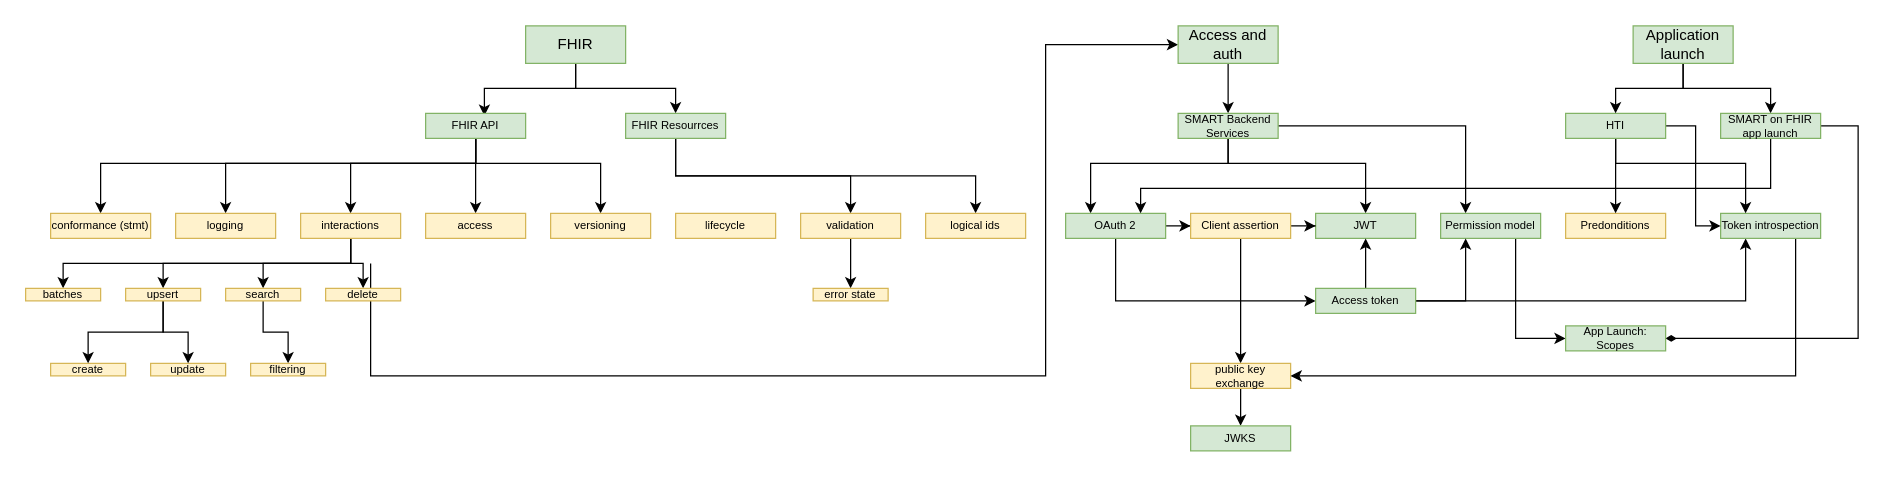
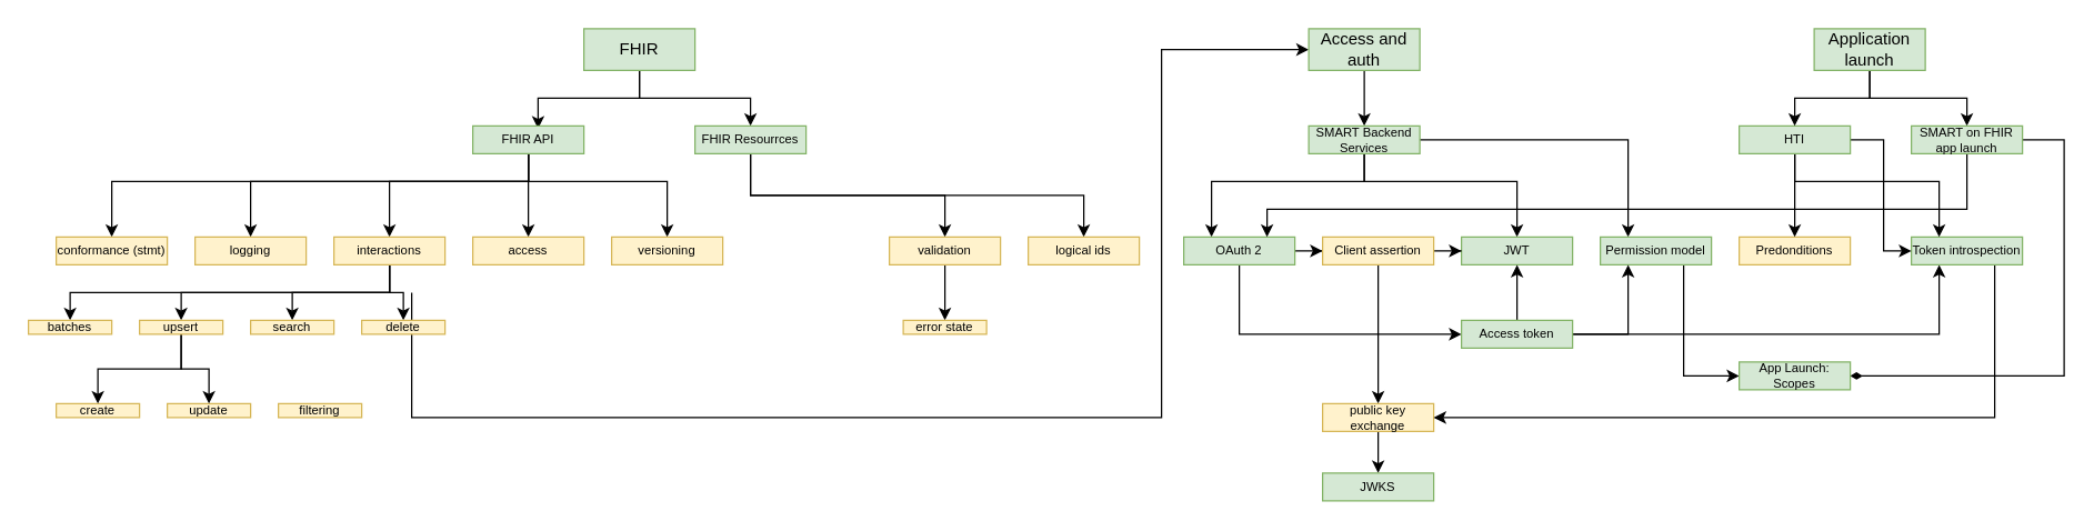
  <mxCell id="0" />
  <mxCell id="1" parent="0" />
  <mxCell id="2" style="edgeStyle=orthogonalEdgeStyle;rounded=0;orthogonalLoop=1;jettySize=auto;html=1;entryX=0.588;entryY=0.1;entryDx=0;entryDy=0;entryPerimeter=0;fontSize=9;" parent="1" source="4" target="10" edge="1"><mxGeometry relative="1" as="geometry" /></mxCell>
  <mxCell id="3" style="edgeStyle=orthogonalEdgeStyle;rounded=0;orthogonalLoop=1;jettySize=auto;html=1;entryX=0.5;entryY=0;entryDx=0;entryDy=0;fontSize=9;" parent="1" source="4" target="13" edge="1"><mxGeometry relative="1" as="geometry" /></mxCell>
  <mxCell id="4" value="FHIR" style="rounded=0;whiteSpace=wrap;html=1;fillColor=#d5e8d4;strokeColor=#82b366;" parent="1" vertex="1"><mxGeometry x="420" y="20" width="80" height="30" as="geometry" /></mxCell>
  <mxCell id="5" style="edgeStyle=orthogonalEdgeStyle;rounded=0;orthogonalLoop=1;jettySize=auto;html=1;entryX=0.5;entryY=0;entryDx=0;entryDy=0;fontSize=9;" parent="1" source="10" target="23" edge="1"><mxGeometry relative="1" as="geometry"><Array as="points"><mxPoint x="380" y="130" /><mxPoint x="480" y="130" /></Array></mxGeometry></mxCell>
  <mxCell id="6" style="edgeStyle=orthogonalEdgeStyle;rounded=0;orthogonalLoop=1;jettySize=auto;html=1;entryX=0.5;entryY=0;entryDx=0;entryDy=0;fontSize=9;" parent="1" source="10" target="22" edge="1"><mxGeometry relative="1" as="geometry" /></mxCell>
  <mxCell id="7" style="edgeStyle=orthogonalEdgeStyle;rounded=0;orthogonalLoop=1;jettySize=auto;html=1;entryX=0.5;entryY=0;entryDx=0;entryDy=0;fontSize=9;" parent="1" source="10" target="20" edge="1"><mxGeometry relative="1" as="geometry"><Array as="points"><mxPoint x="380" y="130" /><mxPoint x="280" y="130" /></Array></mxGeometry></mxCell>
  <mxCell id="8" style="edgeStyle=orthogonalEdgeStyle;rounded=0;orthogonalLoop=1;jettySize=auto;html=1;fontSize=9;" parent="1" source="10" target="15" edge="1"><mxGeometry relative="1" as="geometry"><Array as="points"><mxPoint x="380" y="130" /><mxPoint x="180" y="130" /></Array></mxGeometry></mxCell>
  <mxCell id="9" style="edgeStyle=orthogonalEdgeStyle;rounded=0;orthogonalLoop=1;jettySize=auto;html=1;entryX=0.5;entryY=0;entryDx=0;entryDy=0;fontSize=9;" parent="1" source="10" target="14" edge="1"><mxGeometry relative="1" as="geometry"><Array as="points"><mxPoint x="380" y="130" /><mxPoint x="80" y="130" /></Array></mxGeometry></mxCell>
  <mxCell id="10" value="&lt;font style=&quot;font-size: 9px;&quot;&gt;FHIR API&lt;/font&gt;" style="rounded=0;whiteSpace=wrap;html=1;fillColor=#d5e8d4;strokeColor=#82b366;fontSize=9;" parent="1" vertex="1"><mxGeometry x="340" y="90" width="80" height="20" as="geometry" /></mxCell>
  <mxCell id="11" style="edgeStyle=orthogonalEdgeStyle;rounded=0;orthogonalLoop=1;jettySize=auto;html=1;entryX=0.5;entryY=0;entryDx=0;entryDy=0;fontSize=9;" parent="1" source="13" target="26" edge="1"><mxGeometry relative="1" as="geometry"><Array as="points"><mxPoint x="540" y="140" /><mxPoint x="680" y="140" /></Array></mxGeometry></mxCell>
  <mxCell id="12" style="edgeStyle=orthogonalEdgeStyle;rounded=0;orthogonalLoop=1;jettySize=auto;html=1;fontSize=9;" parent="1" source="13" target="27" edge="1"><mxGeometry relative="1" as="geometry"><Array as="points"><mxPoint x="540" y="140" /><mxPoint x="780" y="140" /></Array></mxGeometry></mxCell>
  <mxCell id="13" value="&lt;font style=&quot;font-size: 9px;&quot;&gt;FHIR Resourrces&lt;/font&gt;" style="rounded=0;whiteSpace=wrap;html=1;fillColor=#d5e8d4;strokeColor=#82b366;fontSize=9;" parent="1" vertex="1"><mxGeometry x="500" y="90" width="80" height="20" as="geometry" /></mxCell>
  <mxCell id="14" value="&lt;span style=&quot;text-align: start;&quot;&gt;conformance (stmt)&lt;/span&gt;" style="rounded=0;whiteSpace=wrap;html=1;fontSize=9;fillColor=#fff2cc;strokeColor=#d6b656;" parent="1" vertex="1"><mxGeometry x="40" y="170" width="80" height="20" as="geometry" /></mxCell>
  <mxCell id="15" value="&lt;div style=&quot;text-align: start;&quot;&gt;logging&lt;/div&gt;" style="rounded=0;whiteSpace=wrap;html=1;fontSize=9;fillColor=#fff2cc;strokeColor=#d6b656;" parent="1" vertex="1"><mxGeometry x="140" y="170" width="80" height="20" as="geometry" /></mxCell>
  <mxCell id="16" style="edgeStyle=orthogonalEdgeStyle;rounded=0;orthogonalLoop=1;jettySize=auto;html=1;entryX=0.5;entryY=0;entryDx=0;entryDy=0;fontSize=9;" parent="1" source="20" target="33" edge="1"><mxGeometry relative="1" as="geometry" /></mxCell>
  <mxCell id="17" style="edgeStyle=orthogonalEdgeStyle;rounded=0;orthogonalLoop=1;jettySize=auto;html=1;entryX=0.5;entryY=0;entryDx=0;entryDy=0;fontSize=9;" parent="1" source="20" target="31" edge="1"><mxGeometry relative="1" as="geometry" /></mxCell>
  <mxCell id="18" style="edgeStyle=orthogonalEdgeStyle;rounded=0;orthogonalLoop=1;jettySize=auto;html=1;entryX=0.5;entryY=0;entryDx=0;entryDy=0;fontSize=9;" parent="1" source="20" target="36" edge="1"><mxGeometry relative="1" as="geometry"><Array as="points"><mxPoint x="280" y="210" /><mxPoint x="130" y="210" /></Array></mxGeometry></mxCell>
  <mxCell id="19" style="edgeStyle=orthogonalEdgeStyle;rounded=0;orthogonalLoop=1;jettySize=auto;html=1;entryX=0.5;entryY=0;entryDx=0;entryDy=0;fontSize=9;" parent="1" source="20" target="28" edge="1"><mxGeometry relative="1" as="geometry"><Array as="points"><mxPoint x="280" y="210" /><mxPoint x="50" y="210" /></Array></mxGeometry></mxCell>
  <mxCell id="20" value="&lt;div style=&quot;text-align: start;&quot;&gt;interactions&lt;/div&gt;" style="rounded=0;whiteSpace=wrap;html=1;fontSize=9;fillColor=#fff2cc;strokeColor=#d6b656;" parent="1" vertex="1"><mxGeometry x="240" y="170" width="80" height="20" as="geometry" /></mxCell>
  <mxCell id="21" style="edgeStyle=orthogonalEdgeStyle;rounded=0;orthogonalLoop=1;jettySize=auto;html=1;entryX=0;entryY=0.5;entryDx=0;entryDy=0;fontSize=9;" parent="1" target="40" edge="1"><mxGeometry relative="1" as="geometry"><Array as="points"><mxPoint x="296" y="300" /><mxPoint x="836" y="300" /><mxPoint x="836" y="35" /></Array><mxPoint x="296" y="210" as="sourcePoint" /></mxGeometry></mxCell>
  <mxCell id="22" value="&lt;div style=&quot;text-align: start;&quot;&gt;access&lt;/div&gt;" style="rounded=0;whiteSpace=wrap;html=1;fontSize=9;fillColor=#fff2cc;strokeColor=#d6b656;" parent="1" vertex="1"><mxGeometry x="340" y="170" width="80" height="20" as="geometry" /></mxCell>
  <mxCell id="23" value="&lt;div style=&quot;text-align: start;&quot;&gt;versioning&lt;/div&gt;" style="rounded=0;whiteSpace=wrap;html=1;fontSize=9;fillColor=#fff2cc;strokeColor=#d6b656;" parent="1" vertex="1"><mxGeometry x="440" y="170" width="80" height="20" as="geometry" /></mxCell>
- <mxCell id="24" value="&lt;div style=&quot;text-align: start;&quot;&gt;lifecycle&lt;/div&gt;" style="rounded=0;whiteSpace=wrap;html=1;fontSize=9;fillColor=#fff2cc;strokeColor=#d6b656;" parent="1" vertex="1"><mxGeometry x="540" y="170" width="80" height="20" as="geometry" /></mxCell>
  <mxCell id="25" style="edgeStyle=orthogonalEdgeStyle;rounded=0;orthogonalLoop=1;jettySize=auto;html=1;entryX=0.5;entryY=0;entryDx=0;entryDy=0;fontSize=9;" parent="1" source="26" target="38" edge="1"><mxGeometry relative="1" as="geometry" /></mxCell>
  <mxCell id="26" value="&lt;div style=&quot;text-align: start;&quot;&gt;validation&lt;/div&gt;" style="rounded=0;whiteSpace=wrap;html=1;fontSize=9;fillColor=#fff2cc;strokeColor=#d6b656;" parent="1" vertex="1"><mxGeometry x="640" y="170" width="80" height="20" as="geometry" /></mxCell>
  <mxCell id="27" value="&lt;div style=&quot;text-align: start;&quot;&gt;logical ids&lt;/div&gt;" style="rounded=0;whiteSpace=wrap;html=1;fontSize=9;fillColor=#fff2cc;strokeColor=#d6b656;" parent="1" vertex="1"><mxGeometry x="740" y="170" width="80" height="20" as="geometry" /></mxCell>
  <mxCell id="28" value="&lt;span style=&quot;text-align: start;&quot;&gt;batches&lt;/span&gt;" style="rounded=0;whiteSpace=wrap;html=1;fontSize=9;fillColor=#fff2cc;strokeColor=#d6b656;" parent="1" vertex="1"><mxGeometry x="20" y="230" width="60" height="10" as="geometry" /></mxCell>
  <mxCell id="29" value="&lt;div style=&quot;text-align: start;&quot;&gt;create&lt;/div&gt;" style="rounded=0;whiteSpace=wrap;html=1;fontSize=9;fillColor=#fff2cc;strokeColor=#d6b656;" parent="1" vertex="1"><mxGeometry x="40" y="290" width="60" height="10" as="geometry" /></mxCell>
- <mxCell id="30" style="edgeStyle=orthogonalEdgeStyle;rounded=0;orthogonalLoop=1;jettySize=auto;html=1;entryX=0.5;entryY=0;entryDx=0;entryDy=0;fontSize=9;" parent="1" source="31" target="37" edge="1"><mxGeometry relative="1" as="geometry" /></mxCell>
  <mxCell id="31" value="&lt;div style=&quot;text-align: start;&quot;&gt;search&lt;/div&gt;" style="rounded=0;whiteSpace=wrap;html=1;fontSize=9;fillColor=#fff2cc;strokeColor=#d6b656;" parent="1" vertex="1"><mxGeometry x="180" y="230" width="60" height="10" as="geometry" /></mxCell>
  <mxCell id="32" value="&lt;div style=&quot;text-align: start;&quot;&gt;update&lt;/div&gt;" style="rounded=0;whiteSpace=wrap;html=1;fontSize=9;fillColor=#fff2cc;strokeColor=#d6b656;" parent="1" vertex="1"><mxGeometry x="120" y="290" width="60" height="10" as="geometry" /></mxCell>
  <mxCell id="33" value="&lt;div style=&quot;text-align: start;&quot;&gt;delete&lt;/div&gt;" style="rounded=0;whiteSpace=wrap;html=1;fontSize=9;fillColor=#fff2cc;strokeColor=#d6b656;" parent="1" vertex="1"><mxGeometry x="260" y="230" width="60" height="10" as="geometry" /></mxCell>
  <mxCell id="34" style="edgeStyle=orthogonalEdgeStyle;rounded=0;orthogonalLoop=1;jettySize=auto;html=1;entryX=0.5;entryY=0;entryDx=0;entryDy=0;fontSize=9;" parent="1" source="36" target="32" edge="1"><mxGeometry relative="1" as="geometry" /></mxCell>
  <mxCell id="35" style="edgeStyle=orthogonalEdgeStyle;rounded=0;orthogonalLoop=1;jettySize=auto;html=1;entryX=0.5;entryY=0;entryDx=0;entryDy=0;fontSize=9;" parent="1" source="36" target="29" edge="1"><mxGeometry relative="1" as="geometry" /></mxCell>
  <mxCell id="36" value="&lt;div style=&quot;text-align: start;&quot;&gt;upsert&lt;/div&gt;" style="rounded=0;whiteSpace=wrap;html=1;fontSize=9;fillColor=#fff2cc;strokeColor=#d6b656;" parent="1" vertex="1"><mxGeometry x="100" y="230" width="60" height="10" as="geometry" /></mxCell>
  <mxCell id="37" value="&lt;div style=&quot;text-align: start;&quot;&gt;filtering&lt;/div&gt;" style="rounded=0;whiteSpace=wrap;html=1;fontSize=9;fillColor=#fff2cc;strokeColor=#d6b656;" parent="1" vertex="1"><mxGeometry x="200" y="290" width="60" height="10" as="geometry" /></mxCell>
  <mxCell id="38" value="&lt;div style=&quot;text-align: start;&quot;&gt;error state&lt;/div&gt;" style="rounded=0;whiteSpace=wrap;html=1;fontSize=9;fillColor=#fff2cc;strokeColor=#d6b656;" parent="1" vertex="1"><mxGeometry x="650" y="230" width="60" height="10" as="geometry" /></mxCell>
  <mxCell id="39" style="edgeStyle=orthogonalEdgeStyle;rounded=0;orthogonalLoop=1;jettySize=auto;html=1;fontSize=9;" parent="1" source="40" target="44" edge="1"><mxGeometry relative="1" as="geometry" /></mxCell>
  <mxCell id="40" value="Access and auth" style="rounded=0;whiteSpace=wrap;html=1;fillColor=#d5e8d4;strokeColor=#82b366;" parent="1" vertex="1"><mxGeometry x="942" y="20" width="80" height="30" as="geometry" /></mxCell>
  <mxCell id="41" style="edgeStyle=orthogonalEdgeStyle;rounded=0;orthogonalLoop=1;jettySize=auto;html=1;entryX=0.25;entryY=0;entryDx=0;entryDy=0;fontSize=9;" parent="1" source="44" target="47" edge="1"><mxGeometry relative="1" as="geometry"><Array as="points"><mxPoint x="982" y="130" /><mxPoint x="872" y="130" /></Array></mxGeometry></mxCell>
  <mxCell id="42" style="edgeStyle=orthogonalEdgeStyle;rounded=0;orthogonalLoop=1;jettySize=auto;html=1;entryX=0.5;entryY=0;entryDx=0;entryDy=0;fontSize=9;" parent="1" source="44" target="48" edge="1"><mxGeometry relative="1" as="geometry"><Array as="points"><mxPoint x="982" y="130" /><mxPoint x="1092" y="130" /></Array></mxGeometry></mxCell>
  <mxCell id="43" style="edgeStyle=orthogonalEdgeStyle;rounded=0;orthogonalLoop=1;jettySize=auto;html=1;entryX=0.25;entryY=0;entryDx=0;entryDy=0;fontSize=9;" parent="1" source="44" target="53" edge="1"><mxGeometry relative="1" as="geometry" /></mxCell>
  <mxCell id="44" value="&lt;font style=&quot;font-size: 9px;&quot;&gt;SMART Backend Services&lt;/font&gt;" style="rounded=0;whiteSpace=wrap;html=1;fillColor=#d5e8d4;strokeColor=#82b366;fontSize=9;" parent="1" vertex="1"><mxGeometry x="942" y="90" width="80" height="20" as="geometry" /></mxCell>
  <mxCell id="45" style="edgeStyle=orthogonalEdgeStyle;rounded=0;orthogonalLoop=1;jettySize=auto;html=1;entryX=0;entryY=0.5;entryDx=0;entryDy=0;fontSize=9;" parent="1" source="47" target="51" edge="1"><mxGeometry relative="1" as="geometry" /></mxCell>
  <mxCell id="46" style="edgeStyle=orthogonalEdgeStyle;rounded=0;orthogonalLoop=1;jettySize=auto;html=1;entryX=0;entryY=0.5;entryDx=0;entryDy=0;fontSize=9;" parent="1" source="47" target="57" edge="1"><mxGeometry relative="1" as="geometry"><Array as="points"><mxPoint x="892" y="240" /></Array></mxGeometry></mxCell>
  <mxCell id="47" value="&lt;font style=&quot;font-size: 9px;&quot;&gt;OAuth 2&lt;/font&gt;" style="rounded=0;whiteSpace=wrap;html=1;fillColor=#d5e8d4;strokeColor=#82b366;fontSize=9;" parent="1" vertex="1"><mxGeometry x="852" y="170" width="80" height="20" as="geometry" /></mxCell>
  <mxCell id="48" value="&lt;font style=&quot;font-size: 9px;&quot;&gt;JWT&lt;/font&gt;" style="rounded=0;whiteSpace=wrap;html=1;fillColor=#d5e8d4;strokeColor=#82b366;fontSize=9;" parent="1" vertex="1"><mxGeometry x="1052" y="170" width="80" height="20" as="geometry" /></mxCell>
  <mxCell id="49" style="edgeStyle=orthogonalEdgeStyle;rounded=0;orthogonalLoop=1;jettySize=auto;html=1;entryX=0;entryY=0.5;entryDx=0;entryDy=0;fontSize=9;" parent="1" source="51" target="48" edge="1"><mxGeometry relative="1" as="geometry" /></mxCell>
  <mxCell id="50" style="edgeStyle=orthogonalEdgeStyle;rounded=0;orthogonalLoop=1;jettySize=auto;html=1;fontSize=9;" parent="1" source="51" target="59" edge="1"><mxGeometry relative="1" as="geometry" /></mxCell>
  <mxCell id="51" value="&lt;font style=&quot;font-size: 9px;&quot;&gt;Client assertion&lt;/font&gt;" style="rounded=0;whiteSpace=wrap;html=1;fillColor=#fff2cc;strokeColor=#d6b656;fontSize=9;" parent="1" vertex="1"><mxGeometry x="952" y="170" width="80" height="20" as="geometry" /></mxCell>
  <mxCell id="52" style="edgeStyle=orthogonalEdgeStyle;rounded=0;orthogonalLoop=1;jettySize=auto;html=1;exitX=0.75;exitY=1;exitDx=0;exitDy=0;entryX=0;entryY=0.5;entryDx=0;entryDy=0;" edge="1" parent="1" source="53" target="74"><mxGeometry relative="1" as="geometry" /></mxCell>
  <mxCell id="53" value="&lt;font style=&quot;font-size: 9px;&quot;&gt;Permission model&lt;/font&gt;" style="rounded=0;whiteSpace=wrap;html=1;fillColor=#d5e8d4;strokeColor=#82b366;fontSize=9;" parent="1" vertex="1"><mxGeometry x="1152" y="170" width="80" height="20" as="geometry" /></mxCell>
  <mxCell id="54" style="edgeStyle=orthogonalEdgeStyle;rounded=0;orthogonalLoop=1;jettySize=auto;html=1;entryX=0.25;entryY=1;entryDx=0;entryDy=0;fontSize=9;" parent="1" source="57" target="53" edge="1"><mxGeometry relative="1" as="geometry" /></mxCell>
  <mxCell id="55" style="edgeStyle=orthogonalEdgeStyle;rounded=0;orthogonalLoop=1;jettySize=auto;html=1;entryX=0.5;entryY=1;entryDx=0;entryDy=0;fontSize=9;" parent="1" source="57" target="48" edge="1"><mxGeometry relative="1" as="geometry" /></mxCell>
  <mxCell id="56" style="edgeStyle=orthogonalEdgeStyle;rounded=0;orthogonalLoop=1;jettySize=auto;html=1;entryX=0.25;entryY=1;entryDx=0;entryDy=0;" parent="1" source="57" target="63" edge="1"><mxGeometry relative="1" as="geometry" /></mxCell>
  <mxCell id="57" value="&lt;div style=&quot;text-align: start;&quot;&gt;Access token&lt;/div&gt;" style="rounded=0;whiteSpace=wrap;html=1;fontSize=9;fillColor=#d5e8d4;strokeColor=#82b366;" parent="1" vertex="1"><mxGeometry x="1052" y="230" width="80" height="20" as="geometry" /></mxCell>
  <mxCell id="58" style="edgeStyle=orthogonalEdgeStyle;rounded=0;orthogonalLoop=1;jettySize=auto;html=1;entryX=0.5;entryY=0;entryDx=0;entryDy=0;fontSize=9;" parent="1" source="59" target="60" edge="1"><mxGeometry relative="1" as="geometry" /></mxCell>
  <mxCell id="59" value="&lt;div style=&quot;&quot;&gt;public key exchange&lt;/div&gt;" style="rounded=0;whiteSpace=wrap;html=1;fontSize=9;fillColor=#fff2cc;strokeColor=#d6b656;align=center;" parent="1" vertex="1"><mxGeometry x="952" y="290" width="80" height="20" as="geometry" /></mxCell>
  <mxCell id="60" value="&lt;font style=&quot;font-size: 9px;&quot;&gt;JWKS&lt;/font&gt;" style="rounded=0;whiteSpace=wrap;html=1;fillColor=#d5e8d4;strokeColor=#82b366;fontSize=9;" parent="1" vertex="1"><mxGeometry x="952" y="340" width="80" height="20" as="geometry" /></mxCell>
  <mxCell id="61" value="&lt;font style=&quot;font-size: 9px;&quot;&gt;Predonditions&lt;/font&gt;" style="rounded=0;whiteSpace=wrap;html=1;fillColor=#fff2cc;strokeColor=#d6b656;fontSize=9;" parent="1" vertex="1"><mxGeometry x="1252" y="170" width="80" height="20" as="geometry" /></mxCell>
  <mxCell id="62" style="edgeStyle=orthogonalEdgeStyle;rounded=0;orthogonalLoop=1;jettySize=auto;html=1;entryX=1;entryY=0.5;entryDx=0;entryDy=0;fontSize=9;" parent="1" source="63" target="59" edge="1"><mxGeometry relative="1" as="geometry"><Array as="points"><mxPoint x="1436" y="300" /></Array></mxGeometry></mxCell>
  <mxCell id="63" value="&lt;font style=&quot;font-size: 9px;&quot;&gt;Token introspection&lt;br&gt;&lt;/font&gt;" style="rounded=0;whiteSpace=wrap;html=1;fillColor=#d5e8d4;strokeColor=#82b366;fontSize=9;" parent="1" vertex="1"><mxGeometry x="1376" y="170" width="80" height="20" as="geometry" /></mxCell>
  <mxCell id="64" style="edgeStyle=orthogonalEdgeStyle;rounded=0;orthogonalLoop=1;jettySize=auto;html=1;fontSize=9;" parent="1" source="67" target="61" edge="1"><mxGeometry relative="1" as="geometry"><Array as="points"><mxPoint x="1292" y="120" /><mxPoint x="1292" y="120" /></Array></mxGeometry></mxCell>
  <mxCell id="65" style="edgeStyle=orthogonalEdgeStyle;rounded=0;orthogonalLoop=1;jettySize=auto;html=1;entryX=0.25;entryY=0;entryDx=0;entryDy=0;fontSize=9;" parent="1" source="67" target="63" edge="1"><mxGeometry relative="1" as="geometry"><Array as="points"><mxPoint x="1292" y="130" /><mxPoint x="1396" y="130" /></Array></mxGeometry></mxCell>
  <mxCell id="66" style="edgeStyle=orthogonalEdgeStyle;rounded=0;orthogonalLoop=1;jettySize=auto;html=1;entryX=0;entryY=0.5;entryDx=0;entryDy=0;" parent="1" source="67" target="63" edge="1"><mxGeometry relative="1" as="geometry"><Array as="points"><mxPoint x="1356" y="100" /><mxPoint x="1356" y="180" /></Array></mxGeometry></mxCell>
  <mxCell id="67" value="&lt;font style=&quot;font-size: 9px;&quot;&gt;HTI&lt;/font&gt;" style="rounded=0;whiteSpace=wrap;html=1;fillColor=#d5e8d4;strokeColor=#82b366;fontSize=9;" parent="1" vertex="1"><mxGeometry x="1252" y="90" width="80" height="20" as="geometry" /></mxCell>
  <mxCell id="68" style="edgeStyle=orthogonalEdgeStyle;rounded=0;orthogonalLoop=1;jettySize=auto;html=1;fontSize=9;" parent="1" source="70" target="67" edge="1"><mxGeometry relative="1" as="geometry" /></mxCell>
  <mxCell id="69" style="edgeStyle=orthogonalEdgeStyle;rounded=0;orthogonalLoop=1;jettySize=auto;html=1;" parent="1" source="70" target="73" edge="1"><mxGeometry relative="1" as="geometry" /></mxCell>
  <mxCell id="70" value="Application launc&lt;span style=&quot;white-space: pre;&quot;&gt;h&lt;/span&gt;" style="rounded=0;whiteSpace=wrap;html=1;fillColor=#d5e8d4;strokeColor=#82b366;" parent="1" vertex="1"><mxGeometry x="1306" y="20" width="80" height="30" as="geometry" /></mxCell>
  <mxCell id="71" style="edgeStyle=orthogonalEdgeStyle;rounded=0;orthogonalLoop=1;jettySize=auto;html=1;entryX=0.75;entryY=0;entryDx=0;entryDy=0;" parent="1" source="73" target="47" edge="1"><mxGeometry relative="1" as="geometry"><Array as="points"><mxPoint x="1416" y="150" /><mxPoint x="912" y="150" /></Array></mxGeometry></mxCell>
  <mxCell id="72" style="edgeStyle=orthogonalEdgeStyle;rounded=0;orthogonalLoop=1;jettySize=auto;html=1;entryX=1;entryY=0.5;entryDx=0;entryDy=0;endArrow=diamondThin;endFill=1;" edge="1" parent="1" source="73" target="74"><mxGeometry relative="1" as="geometry"><Array as="points"><mxPoint x="1486" y="100" /><mxPoint x="1486" y="270" /></Array></mxGeometry></mxCell>
  <mxCell id="73" value="&lt;font style=&quot;font-size: 9px;&quot;&gt;SMART on FHIR app launch&lt;/font&gt;" style="rounded=0;whiteSpace=wrap;html=1;fillColor=#d5e8d4;strokeColor=#82b366;fontSize=9;" parent="1" vertex="1"><mxGeometry x="1376" y="90" width="80" height="20" as="geometry" /></mxCell>
  <mxCell id="74" value="&lt;div style=&quot;&quot;&gt;App Launch: Scopes&lt;/div&gt;" style="rounded=0;whiteSpace=wrap;html=1;fontSize=9;fillColor=#d5e8d4;strokeColor=#82b366;align=center;" vertex="1" parent="1"><mxGeometry x="1252" y="260" width="80" height="20" as="geometry" /></mxCell>
